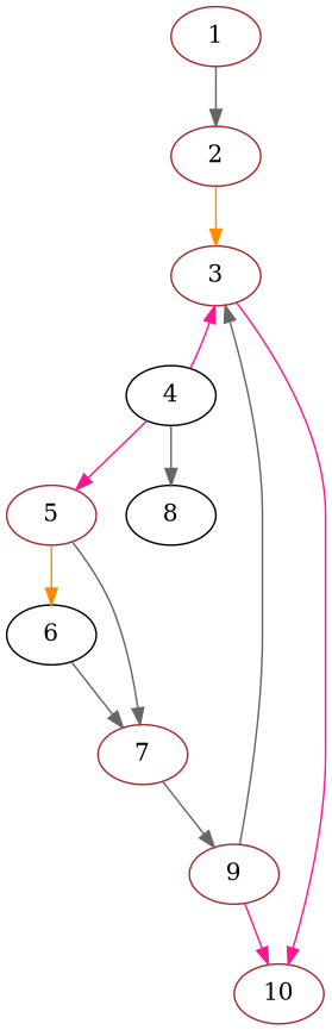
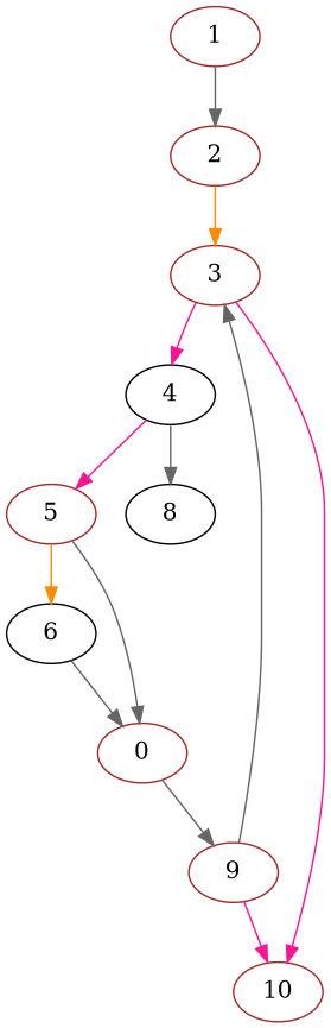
  digraph {
    node [color=brown]
    edge [color=gray40]
    1
    2
    3
    4 [color=black]
    10
    5
    8 [color=black]
    6 [color=black]
-   7
+   7 [label=0]
    9
    1 -> 2
    2 -> 3 [color=darkorange]
-   4 -> 3 [color=deeppink]
+   3 -> 4 [color=deeppink]
    3 -> 10 [color=deeppink]
    4 -> 5 [color=deeppink]
    4 -> 8
    5 -> 6 [color=darkorange]
    5 -> 7
    6 -> 7
    7 -> 9
    9 -> 3
    9 -> 10 [color=deeppink]
  }
